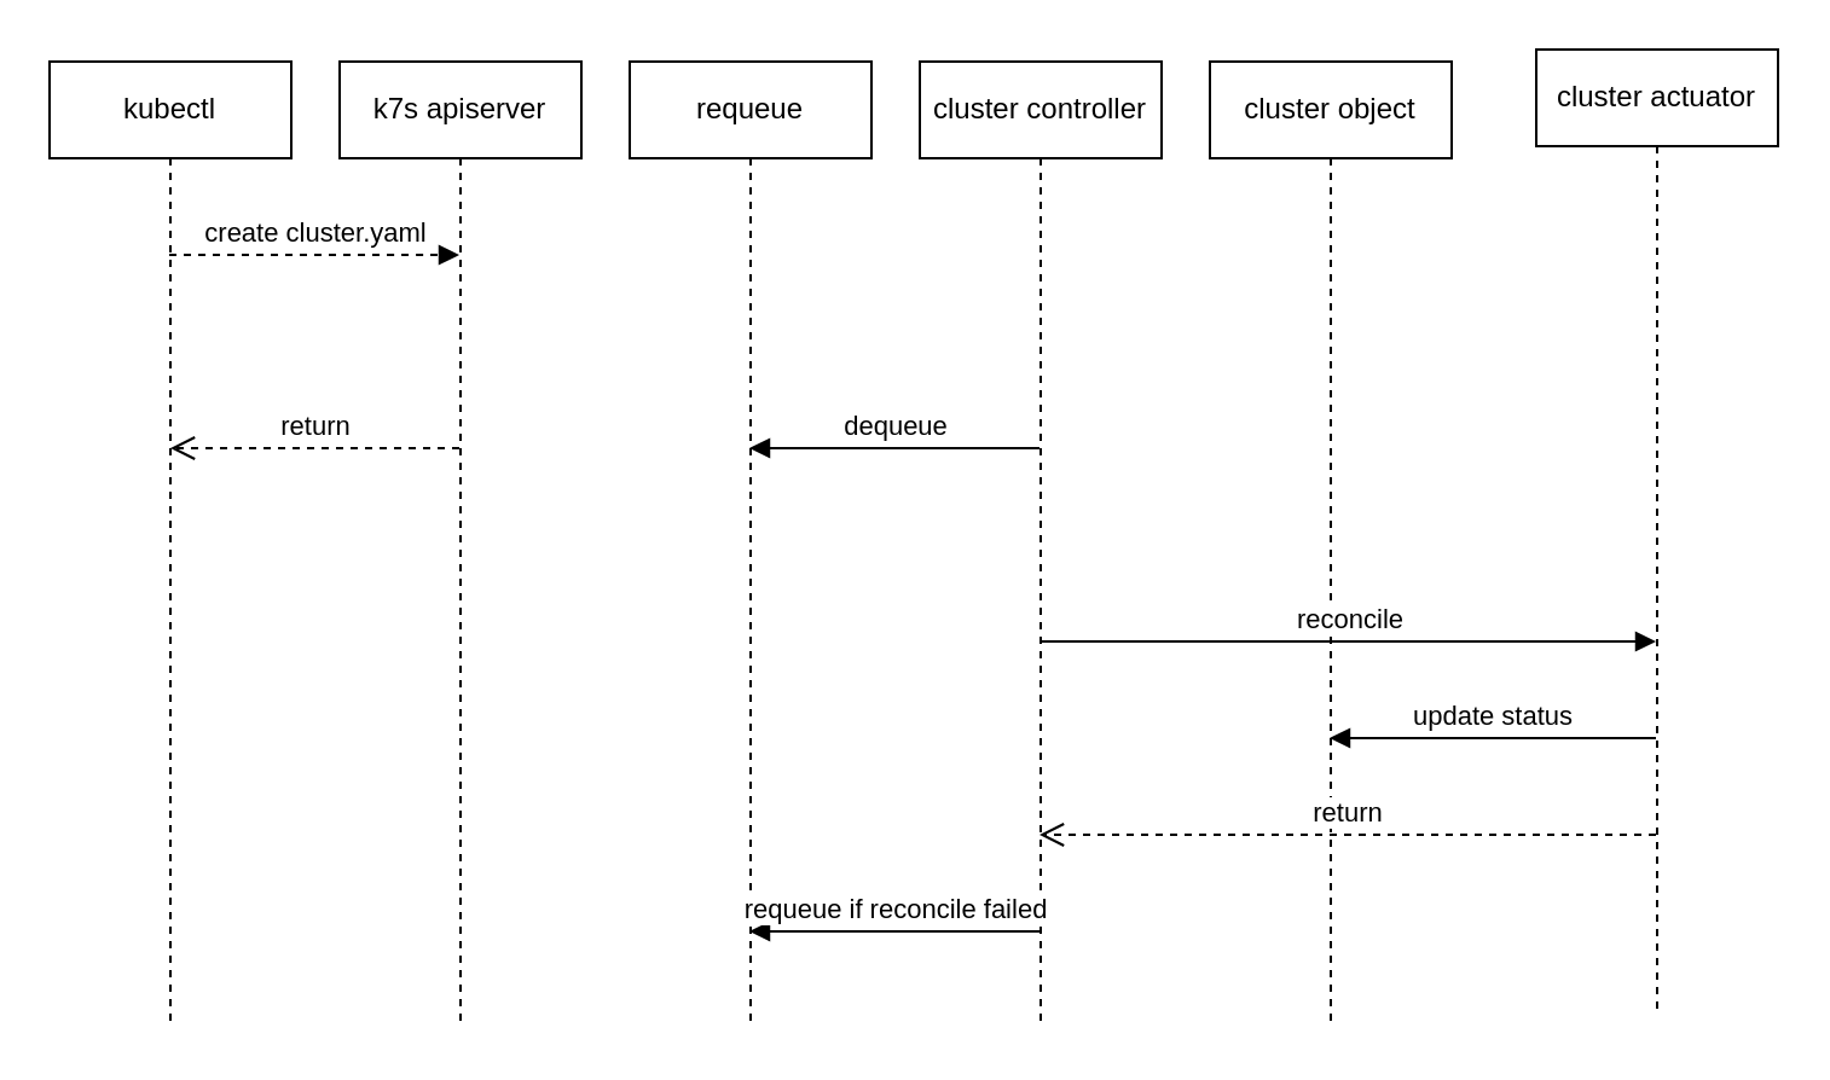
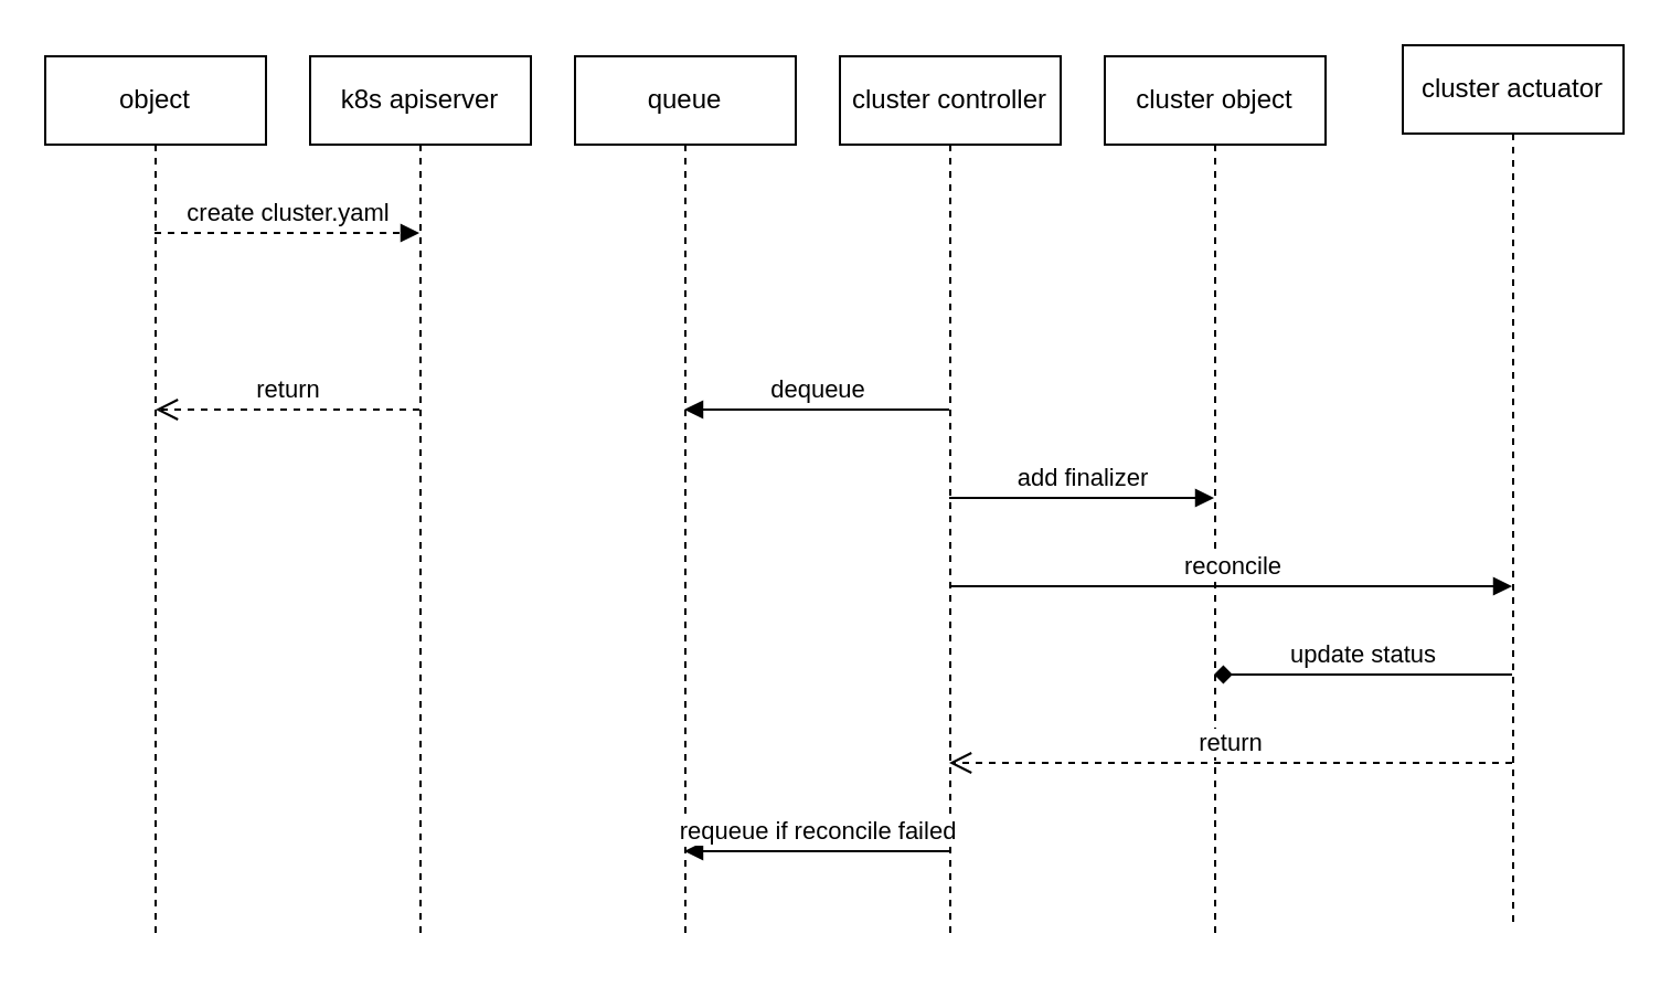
  <mxCell id="0" />
  <mxCell id="1" parent="0" />
- <mxCell id="2" value="kubectl" style="shape=umlLifeline;perimeter=lifelinePerimeter;whiteSpace=wrap;html=1;container=1;collapsible=0;recursiveResize=0;outlineConnect=0;" parent="1" vertex="1"><mxGeometry x="20" y="25" width="100" height="400" as="geometry" /></mxCell>
- <mxCell id="3" value="k7s apiserver" style="shape=umlLifeline;perimeter=lifelinePerimeter;whiteSpace=wrap;html=1;container=1;collapsible=0;recursiveResize=0;outlineConnect=0;" parent="1" vertex="1"><mxGeometry x="140" y="25" width="100" height="400" as="geometry" /></mxCell>
+ <mxCell id="2" value="object" style="shape=umlLifeline;perimeter=lifelinePerimeter;whiteSpace=wrap;html=1;container=1;collapsible=0;recursiveResize=0;outlineConnect=0;" parent="1" vertex="1"><mxGeometry x="20" y="25" width="100" height="400" as="geometry" /></mxCell>
+ <mxCell id="3" value="k8s apiserver" style="shape=umlLifeline;perimeter=lifelinePerimeter;whiteSpace=wrap;html=1;container=1;collapsible=0;recursiveResize=0;outlineConnect=0;" parent="1" vertex="1"><mxGeometry x="140" y="25" width="100" height="400" as="geometry" /></mxCell>
  <mxCell id="4" value="cluster controller" style="shape=umlLifeline;perimeter=lifelinePerimeter;whiteSpace=wrap;html=1;container=1;collapsible=0;recursiveResize=0;outlineConnect=0;" parent="1" vertex="1"><mxGeometry x="380" y="25" width="100" height="400" as="geometry" /></mxCell>
  <mxCell id="5" value="cluster object" style="shape=umlLifeline;perimeter=lifelinePerimeter;whiteSpace=wrap;html=1;container=1;collapsible=0;recursiveResize=0;outlineConnect=0;" parent="1" vertex="1"><mxGeometry x="500" y="25" width="100" height="400" as="geometry" /></mxCell>
  <mxCell id="6" value="cluster actuator" style="shape=umlLifeline;perimeter=lifelinePerimeter;whiteSpace=wrap;html=1;container=1;collapsible=0;recursiveResize=0;outlineConnect=0;" parent="1" vertex="1"><mxGeometry x="635" y="20" width="100" height="400" as="geometry" /></mxCell>
  <mxCell id="7" value="create cluster.yaml" style="html=1;verticalAlign=bottom;endArrow=block;dashed=1;" parent="1" source="2" target="3" edge="1"><mxGeometry width="80" relative="1" as="geometry"><mxPoint x="90" y="105" as="sourcePoint" /><mxPoint x="170" y="105" as="targetPoint" /><Array as="points"><mxPoint x="170" y="105" /></Array></mxGeometry></mxCell>
- <mxCell id="8" value="requeue" style="shape=umlLifeline;perimeter=lifelinePerimeter;whiteSpace=wrap;html=1;container=1;collapsible=0;recursiveResize=0;outlineConnect=0;" parent="1" vertex="1"><mxGeometry x="260" y="25" width="100" height="400" as="geometry" /></mxCell>
+ <mxCell id="8" value="queue" style="shape=umlLifeline;perimeter=lifelinePerimeter;whiteSpace=wrap;html=1;container=1;collapsible=0;recursiveResize=0;outlineConnect=0;" parent="1" vertex="1"><mxGeometry x="260" y="25" width="100" height="400" as="geometry" /></mxCell>
  <mxCell id="9" value="dequeue" style="html=1;verticalAlign=bottom;endArrow=block;" parent="1" source="4" target="8" edge="1"><mxGeometry width="80" relative="1" as="geometry"><mxPoint x="220" y="155" as="sourcePoint" /><mxPoint x="350" y="185" as="targetPoint" /><Array as="points"><mxPoint x="410" y="185" /></Array></mxGeometry></mxCell>
+ <mxCell id="10" value="add finalizer" style="html=1;verticalAlign=bottom;endArrow=block;" parent="1" source="4" target="5" edge="1"><mxGeometry width="80" relative="1" as="geometry"><mxPoint x="490" y="225" as="sourcePoint" /><mxPoint x="530" y="225" as="targetPoint" /></mxGeometry></mxCell>
  <mxCell id="11" value="reconcile" style="html=1;verticalAlign=bottom;endArrow=block;" parent="1" source="4" target="6" edge="1"><mxGeometry width="80" relative="1" as="geometry"><mxPoint x="490" y="265" as="sourcePoint" /><mxPoint x="720" y="265" as="targetPoint" /><Array as="points"><mxPoint x="600" y="265" /></Array></mxGeometry></mxCell>
- <mxCell id="12" value="update status" style="html=1;verticalAlign=bottom;endArrow=block;" parent="1" source="6" target="5" edge="1"><mxGeometry width="80" relative="1" as="geometry"><mxPoint x="610" y="365" as="sourcePoint" /><mxPoint x="750" y="365" as="targetPoint" /><Array as="points"><mxPoint x="670" y="305" /></Array></mxGeometry></mxCell>
+ <mxCell id="12" value="update status" style="html=1;verticalAlign=bottom;endArrow=diamond;" parent="1" source="6" target="5" edge="1"><mxGeometry width="80" relative="1" as="geometry"><mxPoint x="610" y="365" as="sourcePoint" /><mxPoint x="750" y="365" as="targetPoint" /><Array as="points"><mxPoint x="670" y="305" /></Array></mxGeometry></mxCell>
  <mxCell id="13" value="return" style="html=1;verticalAlign=bottom;endArrow=open;dashed=1;endSize=8;" parent="1" source="6" target="4" edge="1"><mxGeometry relative="1" as="geometry"><mxPoint x="640" y="345" as="sourcePoint" /><mxPoint x="690" y="345" as="targetPoint" /><Array as="points"><mxPoint x="620" y="345" /></Array></mxGeometry></mxCell>
  <mxCell id="14" value="requeue if reconcile failed" style="html=1;verticalAlign=bottom;endArrow=block;" parent="1" source="4" target="8" edge="1"><mxGeometry width="80" relative="1" as="geometry"><mxPoint x="320" y="505" as="sourcePoint" /><mxPoint x="460" y="505" as="targetPoint" /><Array as="points"><mxPoint x="410" y="385" /></Array></mxGeometry></mxCell>
  <mxCell id="15" value="return" style="html=1;verticalAlign=bottom;endArrow=open;dashed=1;endSize=8;" parent="1" source="3" edge="1"><mxGeometry relative="1" as="geometry"><mxPoint x="190" y="185" as="sourcePoint" /><mxPoint x="70" y="185" as="targetPoint" /></mxGeometry></mxCell>
